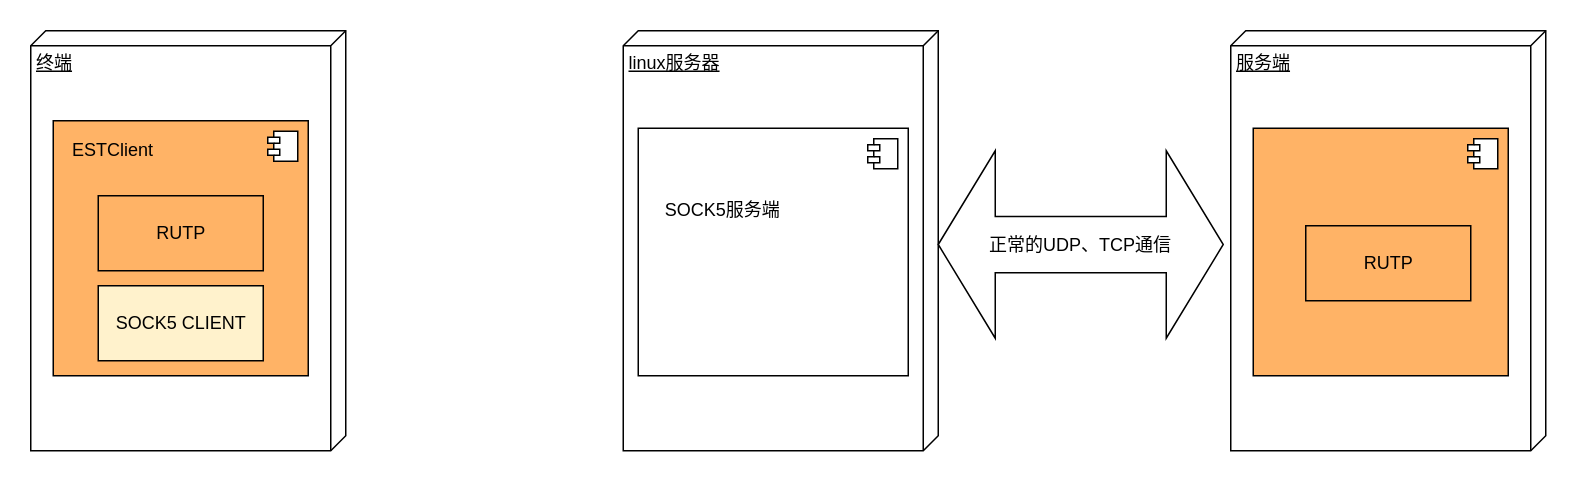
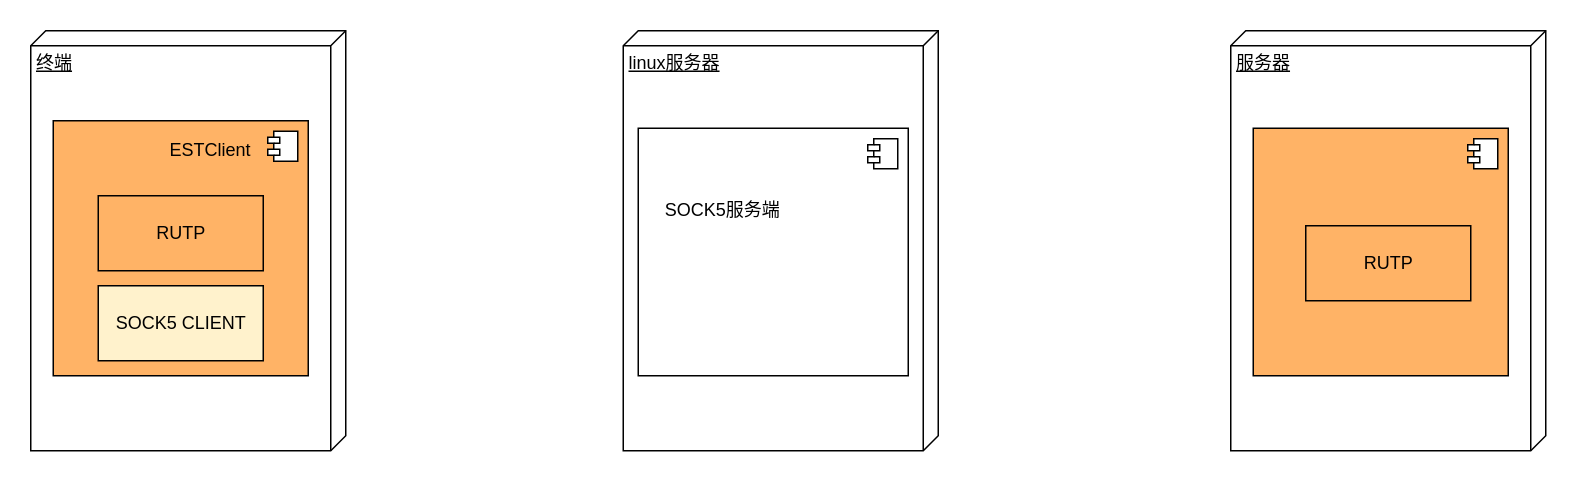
  <mxCell id="0" />
  <mxCell id="1" parent="0" />
  <mxCell id="2" value="终端" style="verticalAlign=top;align=left;spacingTop=8;spacingLeft=2;spacingRight=12;shape=cube;size=10;direction=south;fontStyle=4;html=1;" vertex="1" parent="1"><mxGeometry x="20" y="20" width="210" height="280" as="geometry" /></mxCell>
  <mxCell id="3" value="" style="html=1;fillColor=#FFB366;" vertex="1" parent="1"><mxGeometry x="35" y="80" width="170" height="170" as="geometry" /></mxCell>
  <mxCell id="4" value="" style="shape=component;jettyWidth=8;jettyHeight=4;" vertex="1" parent="3"><mxGeometry x="1" width="20" height="20" relative="1" as="geometry"><mxPoint x="-27" y="7" as="offset" /></mxGeometry></mxCell>
  <mxCell id="5" value="RUTP" style="html=1;fillColor=#FFB366;" vertex="1" parent="3"><mxGeometry x="30" y="50" width="110" height="50" as="geometry" /></mxCell>
  <mxCell id="6" value="SOCK5 CLIENT" style="html=1;fillColor=#fff2cc;" vertex="1" parent="3"><mxGeometry x="30" y="110" width="110" height="50" as="geometry" /></mxCell>
- <mxCell id="7" value="ESTClient" style="text;html=1;strokeColor=none;fillColor=none;align=center;verticalAlign=middle;whiteSpace=wrap;rounded=0;" vertex="1" parent="3"><mxGeometry x="20" y="10" width="40" height="20" as="geometry" /></mxCell>
+ <mxCell id="7" value="ESTClient" style="text;html=1;strokeColor=none;fillColor=none;align=center;verticalAlign=middle;whiteSpace=wrap;rounded=0;" vertex="1" parent="3"><mxGeometry x="85" y="10" width="40" height="20" as="geometry" /></mxCell>
  <mxCell id="8" value="linux服务器" style="verticalAlign=top;align=left;spacingTop=8;spacingLeft=2;spacingRight=12;shape=cube;size=10;direction=south;fontStyle=4;html=1;" vertex="1" parent="1"><mxGeometry x="415" y="20" width="210" height="280" as="geometry" /></mxCell>
- <mxCell id="9" value="服务端" style="verticalAlign=top;align=left;spacingTop=8;spacingLeft=2;spacingRight=12;shape=cube;size=10;direction=south;fontStyle=4;html=1;" vertex="1" parent="1"><mxGeometry x="820" y="20" width="210" height="280" as="geometry" /></mxCell>
+ <mxCell id="9" value="服务器" style="verticalAlign=top;align=left;spacingTop=8;spacingLeft=2;spacingRight=12;shape=cube;size=10;direction=south;fontStyle=4;html=1;" vertex="1" parent="1"><mxGeometry x="820" y="20" width="210" height="280" as="geometry" /></mxCell>
  <mxCell id="10" value="" style="html=1;fillColor=#FFFFFF;" vertex="1" parent="1"><mxGeometry x="425" y="85" width="180" height="165" as="geometry" /></mxCell>
  <mxCell id="11" value="" style="shape=component;jettyWidth=8;jettyHeight=4;" vertex="1" parent="10"><mxGeometry x="1" width="20" height="20" relative="1" as="geometry"><mxPoint x="-27" y="7" as="offset" /></mxGeometry></mxCell>
  <mxCell id="12" value="SOCK5服务端" style="text;html=1;strokeColor=none;fillColor=none;align=center;verticalAlign=middle;whiteSpace=wrap;rounded=0;" vertex="1" parent="10"><mxGeometry x="13" y="45" width="87" height="20" as="geometry" /></mxCell>
  <mxCell id="13" value="" style="html=1;fillColor=#FFB366;" vertex="1" parent="1"><mxGeometry x="835" y="85" width="170" height="165" as="geometry" /></mxCell>
  <mxCell id="14" value="" style="shape=component;jettyWidth=8;jettyHeight=4;" vertex="1" parent="13"><mxGeometry x="1" width="20" height="20" relative="1" as="geometry"><mxPoint x="-27" y="7" as="offset" /></mxGeometry></mxCell>
  <mxCell id="15" value="RUTP" style="html=1;fillColor=#FFB366;" vertex="1" parent="13"><mxGeometry x="35" y="65" width="110" height="50" as="geometry" /></mxCell>
- <mxCell id="16" value="正常的UDP、TCP通信" style="shape=doubleArrow;whiteSpace=wrap;html=1;fillColor=#FFFFFF;" vertex="1" parent="1"><mxGeometry x="625" y="100" width="190" height="125" as="geometry" /></mxCell>
